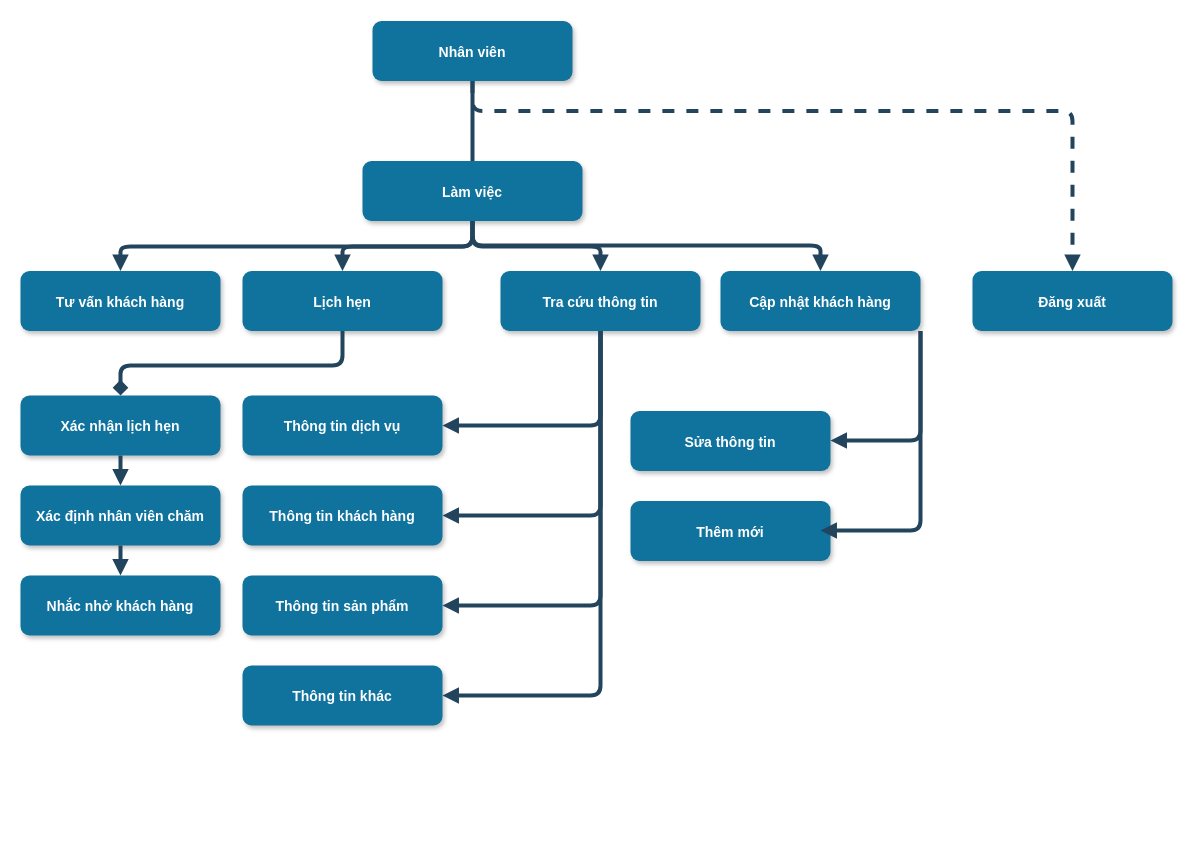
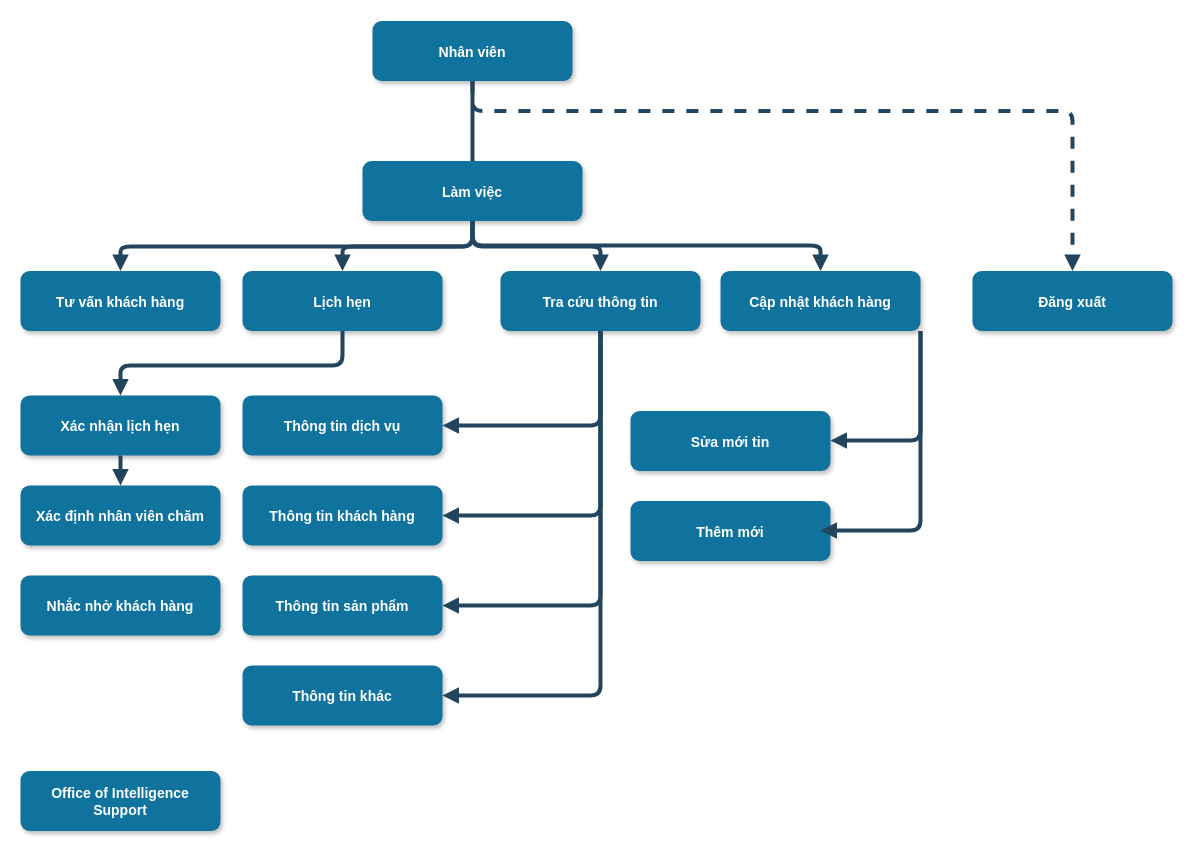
  <mxCell id="0" />
  <mxCell id="1" parent="0" />
  <mxCell id="2" value="Nhân viên" style="rounded=1;fillColor=#10739E;strokeColor=none;shadow=1;gradientColor=none;fontStyle=1;fontColor=#FFFFFF;fontSize=14;" parent="1" vertex="1"><mxGeometry x="372" y="20.5" width="200" height="60" as="geometry" /></mxCell>
  <mxCell id="3" value="Làm việc" style="rounded=1;fillColor=#10739E;strokeColor=none;shadow=1;gradientColor=none;fontStyle=1;fontColor=#FFFFFF;fontSize=14;" parent="1" vertex="1"><mxGeometry x="362" y="160.5" width="220" height="60" as="geometry" /></mxCell>
  <mxCell id="4" value="Tư vấn khách hàng" style="rounded=1;fillColor=#10739E;strokeColor=none;shadow=1;gradientColor=none;fontStyle=1;fontColor=#FFFFFF;fontSize=14;" parent="1" vertex="1"><mxGeometry x="20" y="270.5" width="200" height="60" as="geometry" /></mxCell>
  <mxCell id="5" value="Lịch hẹn" style="rounded=1;fillColor=#10739E;strokeColor=none;shadow=1;gradientColor=none;fontStyle=1;fontColor=#FFFFFF;fontSize=14;" parent="1" vertex="1"><mxGeometry x="242" y="270.5" width="200" height="60" as="geometry" /></mxCell>
  <mxCell id="6" value="Tra cứu thông tin" style="rounded=1;fillColor=#10739E;strokeColor=none;shadow=1;gradientColor=none;fontStyle=1;fontColor=#FFFFFF;fontSize=14;" parent="1" vertex="1"><mxGeometry x="500" y="270.5" width="200" height="60" as="geometry" /></mxCell>
  <mxCell id="7" value="Đăng xuất" style="rounded=1;fillColor=#10739E;strokeColor=none;shadow=1;gradientColor=none;fontStyle=1;fontColor=#FFFFFF;fontSize=14;" parent="1" vertex="1"><mxGeometry x="972" y="270.5" width="200" height="60" as="geometry" /></mxCell>
+ <mxCell id="8" value="Office of Intelligence &#10;Support" style="rounded=1;fillColor=#10739E;strokeColor=none;shadow=1;gradientColor=none;fontStyle=1;fontColor=#FFFFFF;fontSize=14;" parent="1" vertex="1"><mxGeometry x="20" y="770.5" width="200" height="60" as="geometry" /></mxCell>
  <mxCell id="9" value="Xác nhận lịch hẹn" style="rounded=1;fillColor=#10739E;strokeColor=none;shadow=1;gradientColor=none;fontStyle=1;fontColor=#FFFFFF;fontSize=14;" parent="1" vertex="1"><mxGeometry x="20" y="395" width="200" height="60" as="geometry" /></mxCell>
  <mxCell id="10" value="Xác định nhân viên chăm" style="rounded=1;fillColor=#10739E;strokeColor=none;shadow=1;gradientColor=none;fontStyle=1;fontColor=#FFFFFF;fontSize=14;" parent="1" vertex="1"><mxGeometry x="20" y="485" width="200" height="60" as="geometry" /></mxCell>
  <mxCell id="11" value="Nhắc nhở khách hàng" style="rounded=1;fillColor=#10739E;strokeColor=none;shadow=1;gradientColor=none;fontStyle=1;fontColor=#FFFFFF;fontSize=14;" parent="1" vertex="1"><mxGeometry x="20" y="575" width="200" height="60" as="geometry" /></mxCell>
  <mxCell id="12" value="Thông tin dịch vụ" style="rounded=1;fillColor=#10739E;strokeColor=none;shadow=1;gradientColor=none;fontStyle=1;fontColor=#FFFFFF;fontSize=14;" parent="1" vertex="1"><mxGeometry x="242" y="395" width="200" height="60" as="geometry" /></mxCell>
  <mxCell id="13" value="Thông tin khách hàng" style="rounded=1;fillColor=#10739E;strokeColor=none;shadow=1;gradientColor=none;fontStyle=1;fontColor=#FFFFFF;fontSize=14;" parent="1" vertex="1"><mxGeometry x="242" y="485" width="200" height="60" as="geometry" /></mxCell>
  <mxCell id="14" value="Thông tin sản phẩm" style="rounded=1;fillColor=#10739E;strokeColor=none;shadow=1;gradientColor=none;fontStyle=1;fontColor=#FFFFFF;fontSize=14;" parent="1" vertex="1"><mxGeometry x="242" y="575" width="200" height="60" as="geometry" /></mxCell>
  <mxCell id="15" value="Thông tin khác" style="rounded=1;fillColor=#10739E;strokeColor=none;shadow=1;gradientColor=none;fontStyle=1;fontColor=#FFFFFF;fontSize=14;" parent="1" vertex="1"><mxGeometry x="242" y="665" width="200" height="60" as="geometry" /></mxCell>
- <mxCell id="16" value="Sửa thông tin" style="rounded=1;fillColor=#10739E;strokeColor=none;shadow=1;gradientColor=none;fontStyle=1;fontColor=#FFFFFF;fontSize=14;" parent="1" vertex="1"><mxGeometry x="630" y="410.5" width="200" height="60" as="geometry" /></mxCell>
+ <mxCell id="16" value="Sửa mới tin" style="rounded=1;fillColor=#10739E;strokeColor=none;shadow=1;gradientColor=none;fontStyle=1;fontColor=#FFFFFF;fontSize=14;" parent="1" vertex="1"><mxGeometry x="630" y="410.5" width="200" height="60" as="geometry" /></mxCell>
  <mxCell id="17" value="Thêm mới" style="rounded=1;fillColor=#10739E;strokeColor=none;shadow=1;gradientColor=none;fontStyle=1;fontColor=#FFFFFF;fontSize=14;" parent="1" vertex="1"><mxGeometry x="630" y="500.5" width="200" height="60" as="geometry" /></mxCell>
  <mxCell id="18" value="" style="edgeStyle=elbowEdgeStyle;elbow=vertical;strokeWidth=4;endArrow=none;endFill=1;fontStyle=1;strokeColor=#23445D;" parent="1" source="2" target="3" edge="1"><mxGeometry x="22" y="165.5" width="100" height="100" as="geometry"><mxPoint x="-278" y="80.5" as="sourcePoint" /><mxPoint x="-178" y="-19.5" as="targetPoint" /></mxGeometry></mxCell>
  <mxCell id="19" value="" style="edgeStyle=elbowEdgeStyle;elbow=vertical;strokeWidth=4;endArrow=block;endFill=1;fontStyle=1;strokeColor=#23445D;" parent="1" source="3" target="5" edge="1"><mxGeometry x="22" y="165.5" width="100" height="100" as="geometry"><mxPoint x="-278" y="80.5" as="sourcePoint" /><mxPoint x="-178" y="-19.5" as="targetPoint" /></mxGeometry></mxCell>
  <mxCell id="20" value="" style="edgeStyle=elbowEdgeStyle;elbow=vertical;strokeWidth=4;endArrow=block;endFill=1;fontStyle=1;strokeColor=#23445D;" parent="1" source="3" target="4" edge="1"><mxGeometry x="22" y="165.5" width="100" height="100" as="geometry"><mxPoint x="-278" y="80.5" as="sourcePoint" /><mxPoint x="-178" y="-19.5" as="targetPoint" /></mxGeometry></mxCell>
  <mxCell id="21" value="" style="edgeStyle=elbowEdgeStyle;elbow=vertical;strokeWidth=4;endArrow=block;endFill=1;fontStyle=1;strokeColor=#23445D;" parent="1" source="3" target="6" edge="1"><mxGeometry x="22" y="165.5" width="100" height="100" as="geometry"><mxPoint x="-278" y="80.5" as="sourcePoint" /><mxPoint x="-178" y="-19.5" as="targetPoint" /></mxGeometry></mxCell>
  <mxCell id="22" value="" style="edgeStyle=elbowEdgeStyle;elbow=vertical;strokeWidth=4;endArrow=block;endFill=1;fontStyle=1;dashed=1;strokeColor=#23445D;" parent="1" source="2" target="7" edge="1"><mxGeometry x="22" y="165.5" width="100" height="100" as="geometry"><mxPoint x="-278" y="80.5" as="sourcePoint" /><mxPoint x="-178" y="-19.5" as="targetPoint" /><Array as="points"><mxPoint x="762" y="110.5" /></Array></mxGeometry></mxCell>
  <mxCell id="23" value="" style="edgeStyle=elbowEdgeStyle;elbow=vertical;strokeWidth=4;endArrow=block;endFill=1;fontStyle=1;strokeColor=#23445D;" parent="1" source="9" target="10" edge="1"><mxGeometry x="62" y="165.5" width="100" height="100" as="geometry"><mxPoint x="-470" y="45" as="sourcePoint" /><mxPoint x="-370" y="-55" as="targetPoint" /></mxGeometry></mxCell>
- <mxCell id="24" value="" style="edgeStyle=elbowEdgeStyle;elbow=vertical;strokeWidth=4;endArrow=block;endFill=1;fontStyle=1;strokeColor=#23445D;" parent="1" source="10" target="11" edge="1"><mxGeometry x="62" y="175.5" width="100" height="100" as="geometry"><mxPoint x="-470" y="55" as="sourcePoint" /><mxPoint x="-370" y="-45" as="targetPoint" /></mxGeometry></mxCell>
  <mxCell id="25" value="Cập nhật khách hàng" style="rounded=1;fillColor=#10739E;strokeColor=none;shadow=1;gradientColor=none;fontStyle=1;fontColor=#FFFFFF;fontSize=14;" parent="1" vertex="1"><mxGeometry x="720" y="270.5" width="200" height="60" as="geometry" /></mxCell>
  <mxCell id="26" value="" style="edgeStyle=elbowEdgeStyle;elbow=vertical;strokeWidth=4;endArrow=block;endFill=1;fontStyle=1;strokeColor=#23445D;entryX=0.5;entryY=0;entryDx=0;entryDy=0;exitX=0.5;exitY=1;exitDx=0;exitDy=0;" parent="1" source="3" target="25" edge="1"><mxGeometry x="22" y="165.5" width="100" height="100" as="geometry"><mxPoint x="470" y="225" as="sourcePoint" /><mxPoint x="610" y="281" as="targetPoint" /><Array as="points"><mxPoint x="650" y="245" /></Array></mxGeometry></mxCell>
- <mxCell id="27" value="" style="edgeStyle=elbowEdgeStyle;elbow=vertical;strokeWidth=4;endArrow=diamond;endFill=1;fontStyle=1;strokeColor=#23445D;exitX=0.5;exitY=1;exitDx=0;exitDy=0;entryX=0.5;entryY=0;entryDx=0;entryDy=0;" parent="1" source="5" target="9" edge="1"><mxGeometry x="62" y="165.5" width="100" height="100" as="geometry"><mxPoint x="130" y="341" as="sourcePoint" /><mxPoint x="130" y="425" as="targetPoint" /><Array as="points"><mxPoint x="330" y="365" /></Array></mxGeometry></mxCell>
+ <mxCell id="27" value="" style="edgeStyle=elbowEdgeStyle;elbow=vertical;strokeWidth=4;endArrow=block;endFill=1;fontStyle=1;strokeColor=#23445D;exitX=0.5;exitY=1;exitDx=0;exitDy=0;entryX=0.5;entryY=0;entryDx=0;entryDy=0;" parent="1" source="5" target="9" edge="1"><mxGeometry x="62" y="165.5" width="100" height="100" as="geometry"><mxPoint x="130" y="341" as="sourcePoint" /><mxPoint x="130" y="425" as="targetPoint" /><Array as="points"><mxPoint x="330" y="365" /></Array></mxGeometry></mxCell>
  <mxCell id="28" value="" style="edgeStyle=elbowEdgeStyle;elbow=vertical;strokeWidth=4;endArrow=block;endFill=1;fontStyle=1;strokeColor=#23445D;exitX=0.5;exitY=1;exitDx=0;exitDy=0;entryX=1;entryY=0.5;entryDx=0;entryDy=0;" parent="1" source="6" target="12" edge="1"><mxGeometry x="62" y="165.5" width="100" height="100" as="geometry"><mxPoint x="630" y="345" as="sourcePoint" /><mxPoint x="440" y="425" as="targetPoint" /><Array as="points"><mxPoint x="550" y="425" /></Array></mxGeometry></mxCell>
  <mxCell id="29" value="" style="edgeStyle=elbowEdgeStyle;elbow=vertical;strokeWidth=4;endArrow=block;endFill=1;fontStyle=1;strokeColor=#23445D;entryX=1;entryY=0.5;entryDx=0;entryDy=0;exitX=1;exitY=1;exitDx=0;exitDy=0;" parent="1" source="25" target="16" edge="1"><mxGeometry x="62" y="165.5" width="100" height="100" as="geometry"><mxPoint x="860" y="335" as="sourcePoint" /><mxPoint x="150" y="445" as="targetPoint" /><Array as="points"><mxPoint x="880" y="440" /></Array></mxGeometry></mxCell>
  <mxCell id="30" value="" style="edgeStyle=elbowEdgeStyle;elbow=vertical;strokeWidth=4;endArrow=block;endFill=1;fontStyle=1;strokeColor=#23445D;exitX=0.5;exitY=1;exitDx=0;exitDy=0;entryX=1;entryY=0.5;entryDx=0;entryDy=0;" parent="1" source="6" target="13" edge="1"><mxGeometry x="62" y="165.5" width="100" height="100" as="geometry"><mxPoint x="610" y="341" as="sourcePoint" /><mxPoint x="452" y="435" as="targetPoint" /><Array as="points"><mxPoint x="530" y="515" /></Array></mxGeometry></mxCell>
  <mxCell id="31" value="" style="edgeStyle=elbowEdgeStyle;elbow=vertical;strokeWidth=4;endArrow=block;endFill=1;fontStyle=1;strokeColor=#23445D;entryX=1;entryY=0.5;entryDx=0;entryDy=0;exitX=0.5;exitY=1;exitDx=0;exitDy=0;" parent="1" source="6" target="14" edge="1"><mxGeometry x="62" y="165.5" width="100" height="100" as="geometry"><mxPoint x="600" y="335" as="sourcePoint" /><mxPoint x="462" y="445" as="targetPoint" /><Array as="points"><mxPoint x="530" y="605" /></Array></mxGeometry></mxCell>
  <mxCell id="32" value="" style="edgeStyle=elbowEdgeStyle;elbow=vertical;strokeWidth=4;endArrow=block;endFill=1;fontStyle=1;strokeColor=#23445D;exitX=0.5;exitY=1;exitDx=0;exitDy=0;entryX=1;entryY=0.5;entryDx=0;entryDy=0;" parent="1" source="6" target="15" edge="1"><mxGeometry x="62" y="165.5" width="100" height="100" as="geometry"><mxPoint x="630" y="361" as="sourcePoint" /><mxPoint x="472" y="455" as="targetPoint" /><Array as="points"><mxPoint x="510" y="695" /></Array></mxGeometry></mxCell>
  <mxCell id="33" value="" style="edgeStyle=elbowEdgeStyle;elbow=vertical;strokeWidth=4;endArrow=block;endFill=1;fontStyle=1;strokeColor=#23445D;entryX=1;entryY=0.5;entryDx=0;entryDy=0;exitX=1;exitY=1;exitDx=0;exitDy=0;" parent="1" source="25" edge="1"><mxGeometry x="62" y="165.5" width="100" height="100" as="geometry"><mxPoint x="920" y="340" as="sourcePoint" /><mxPoint x="820" y="529.5" as="targetPoint" /><Array as="points"><mxPoint x="880" y="530" /></Array></mxGeometry></mxCell>
